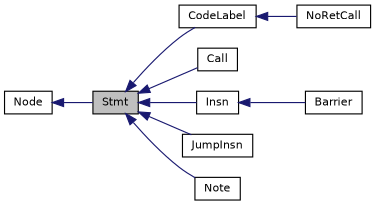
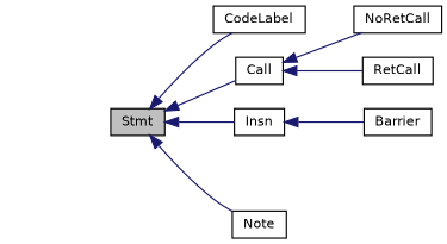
  digraph {
    rankdir=LR
    node [color=black fillcolor=white fontname=Helvetica fontsize=10 shape=record style=filled]
    edge [color=midnightblue dir=back fontname=Helvetica fontsize=10 labelfontname=Helvetica labelfontsize=10 style=solid]
    n1 [fillcolor=grey75 fontcolor=black height=0.2 label=Stmt width=0.4]
    n2 [height=0.2 label=Call width=0.4]
    n3 [height=0.2 label=CodeLabel width=0.4]
    n4 [height=0.2 label=Insn width=0.4]
-   n5 [height=0.2 label=JumpInsn width=0.4]
    n6 [height=0.2 label=Note width=0.4]
    n7 [height=0.2 label=Barrier width=0.4]
    n8 [height=0.2 label=NoRetCall width=0.4]
-   n10 [height=0.2 label="Node" width=0.4]
+   n9 [height=0.2 label=RetCall width=0.4]
    n1 -> n2
    n1 -> n3
    n1 -> n4
-   n1 -> n5
    n1 -> n6
-   n3 -> n8
+   n2 -> n8
+   n2 -> n9
    n4 -> n7
-   n10 -> n1
  }
